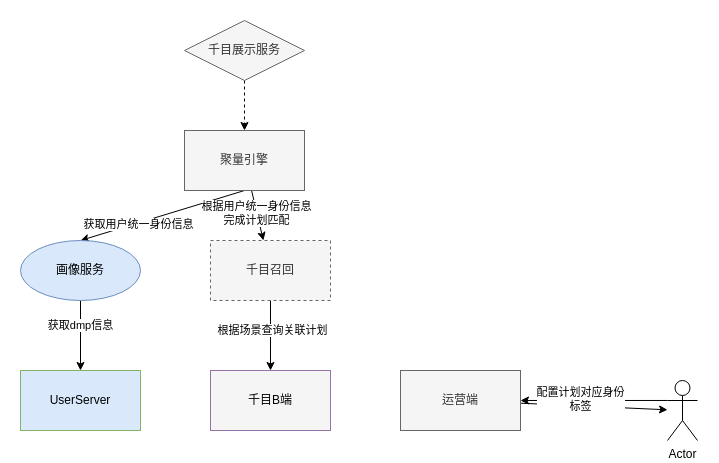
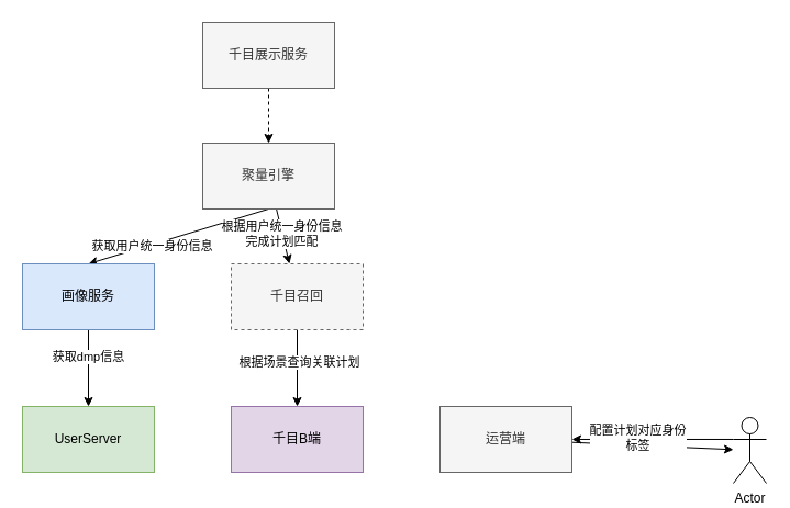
  <mxCell id="0" />
  <mxCell id="1" parent="0" />
  <mxCell id="2" value="" style="edgeStyle=orthogonalEdgeStyle;rounded=0;orthogonalLoop=1;jettySize=auto;html=1;dashed=1;" edge="1" parent="1" source="3" target="8"><mxGeometry relative="1" as="geometry" /></mxCell>
- <mxCell id="3" value="千目展示服务" style="rhombus;whiteSpace=wrap;html=1;fillColor=#f5f5f5;fontColor=#333333;strokeColor=#666666;" vertex="1" parent="1"><mxGeometry x="184" y="20" width="120" height="60" as="geometry" /></mxCell>
+ <mxCell id="3" value="千目展示服务" style="rounded=0;whiteSpace=wrap;html=1;fillColor=#f5f5f5;fontColor=#333333;strokeColor=#666666;" vertex="1" parent="1"><mxGeometry x="184" y="20" width="120" height="60" as="geometry" /></mxCell>
  <mxCell id="4" style="rounded=0;orthogonalLoop=1;jettySize=auto;html=1;entryX=0.5;entryY=0;entryDx=0;entryDy=0;exitX=0.5;exitY=1;exitDx=0;exitDy=0;" edge="1" parent="1" source="8" target="11"><mxGeometry relative="1" as="geometry" /></mxCell>
  <mxCell id="5" value="获取用户统一身份信息" style="edgeLabel;html=1;align=center;verticalAlign=middle;resizable=0;points=[];" vertex="1" connectable="0" parent="4"><mxGeometry x="0.301" y="1" relative="1" as="geometry"><mxPoint as="offset" /></mxGeometry></mxCell>
  <mxCell id="6" style="rounded=0;orthogonalLoop=1;jettySize=auto;html=1;" edge="1" parent="1" source="8" target="14"><mxGeometry relative="1" as="geometry" /></mxCell>
  <mxCell id="7" value="根据用户统一身份信息&lt;br&gt;完成计划匹配" style="edgeLabel;html=1;align=center;verticalAlign=middle;resizable=0;points=[];" vertex="1" connectable="0" parent="6"><mxGeometry x="-0.085" y="-1" relative="1" as="geometry"><mxPoint y="-1" as="offset" /></mxGeometry></mxCell>
  <mxCell id="8" value="聚量引擎" style="rounded=0;whiteSpace=wrap;html=1;fillColor=#f5f5f5;fontColor=#333333;strokeColor=#666666;" vertex="1" parent="1"><mxGeometry x="184" y="130" width="120" height="60" as="geometry" /></mxCell>
  <mxCell id="9" value="" style="edgeStyle=none;rounded=0;orthogonalLoop=1;jettySize=auto;html=1;" edge="1" parent="1" source="11" target="16"><mxGeometry relative="1" as="geometry" /></mxCell>
  <mxCell id="10" value="获取dmp信息" style="edgeLabel;html=1;align=center;verticalAlign=middle;resizable=0;points=[];" vertex="1" connectable="0" parent="9"><mxGeometry x="-0.314" y="-1" relative="1" as="geometry"><mxPoint as="offset" /></mxGeometry></mxCell>
- <mxCell id="11" value="画像服务" style="ellipse;whiteSpace=wrap;html=1;fillColor=#dae8fc;strokeColor=#6c8ebf;" vertex="1" parent="1"><mxGeometry x="20" y="240" width="120" height="60" as="geometry" /></mxCell>
+ <mxCell id="11" value="画像服务" style="rounded=0;whiteSpace=wrap;html=1;fillColor=#dae8fc;strokeColor=#6c8ebf;" vertex="1" parent="1"><mxGeometry x="20" y="240" width="120" height="60" as="geometry" /></mxCell>
  <mxCell id="12" value="" style="edgeStyle=none;rounded=0;orthogonalLoop=1;jettySize=auto;html=1;entryX=0.5;entryY=0;entryDx=0;entryDy=0;" edge="1" parent="1" source="14" target="15"><mxGeometry relative="1" as="geometry"><mxPoint x="270" y="345" as="targetPoint" /></mxGeometry></mxCell>
  <mxCell id="13" value="根据场景查询关联计划" style="edgeLabel;html=1;align=center;verticalAlign=middle;resizable=0;points=[];" vertex="1" connectable="0" parent="12"><mxGeometry x="-0.171" y="1" relative="1" as="geometry"><mxPoint as="offset" /></mxGeometry></mxCell>
  <mxCell id="14" value="千目召回" style="rounded=0;whiteSpace=wrap;html=1;fillColor=#f5f5f5;fontColor=#333333;strokeColor=#666666;dashed=1;" vertex="1" parent="1"><mxGeometry x="210" y="240" width="120" height="60" as="geometry" /></mxCell>
- <mxCell id="15" value="千目B端" style="rounded=0;whiteSpace=wrap;html=1;fillColor=#f5f5f5;strokeColor=#9673a6;" vertex="1" parent="1"><mxGeometry x="210" y="370" width="120" height="60" as="geometry" /></mxCell>
- <mxCell id="16" value="UserServer" style="rounded=0;whiteSpace=wrap;html=1;fillColor=#dae8fc;strokeColor=#82b366;" vertex="1" parent="1"><mxGeometry x="20" y="370" width="120" height="60" as="geometry" /></mxCell>
+ <mxCell id="15" value="千目B端" style="rounded=0;whiteSpace=wrap;html=1;fillColor=#e1d5e7;strokeColor=#9673a6;" vertex="1" parent="1"><mxGeometry x="210" y="370" width="120" height="60" as="geometry" /></mxCell>
+ <mxCell id="16" value="UserServer" style="rounded=0;whiteSpace=wrap;html=1;fillColor=#d5e8d4;strokeColor=#82b366;" vertex="1" parent="1"><mxGeometry x="20" y="370" width="120" height="60" as="geometry" /></mxCell>
  <mxCell id="17" value="" style="edgeStyle=none;rounded=0;orthogonalLoop=1;jettySize=auto;html=1;" edge="1" parent="1" source="18" target="21"><mxGeometry relative="1" as="geometry" /></mxCell>
  <mxCell id="18" value="运营端" style="rounded=0;whiteSpace=wrap;html=1;fillColor=#f5f5f5;fontColor=#333333;strokeColor=#666666;" vertex="1" parent="1"><mxGeometry x="400" y="370" width="120" height="60" as="geometry" /></mxCell>
  <mxCell id="19" style="edgeStyle=none;rounded=0;orthogonalLoop=1;jettySize=auto;html=1;entryX=1;entryY=0.383;entryDx=0;entryDy=0;entryPerimeter=0;exitX=0;exitY=0.333;exitDx=0;exitDy=0;exitPerimeter=0;" edge="1" parent="1" source="21"><mxGeometry relative="1" as="geometry"><mxPoint x="630" y="397.358" as="sourcePoint" /><mxPoint x="520" y="399.98" as="targetPoint" /></mxGeometry></mxCell>
  <mxCell id="20" value="配置计划对应身份&lt;br&gt;标签" style="edgeLabel;html=1;align=center;verticalAlign=middle;resizable=0;points=[];" vertex="1" connectable="0" parent="19"><mxGeometry x="0.197" y="-1" relative="1" as="geometry"><mxPoint as="offset" /></mxGeometry></mxCell>
  <mxCell id="21" value="Actor" style="shape=umlActor;verticalLabelPosition=bottom;verticalAlign=top;html=1;outlineConnect=0;" vertex="1" parent="1"><mxGeometry x="667" y="380" width="30" height="60" as="geometry" /></mxCell>
